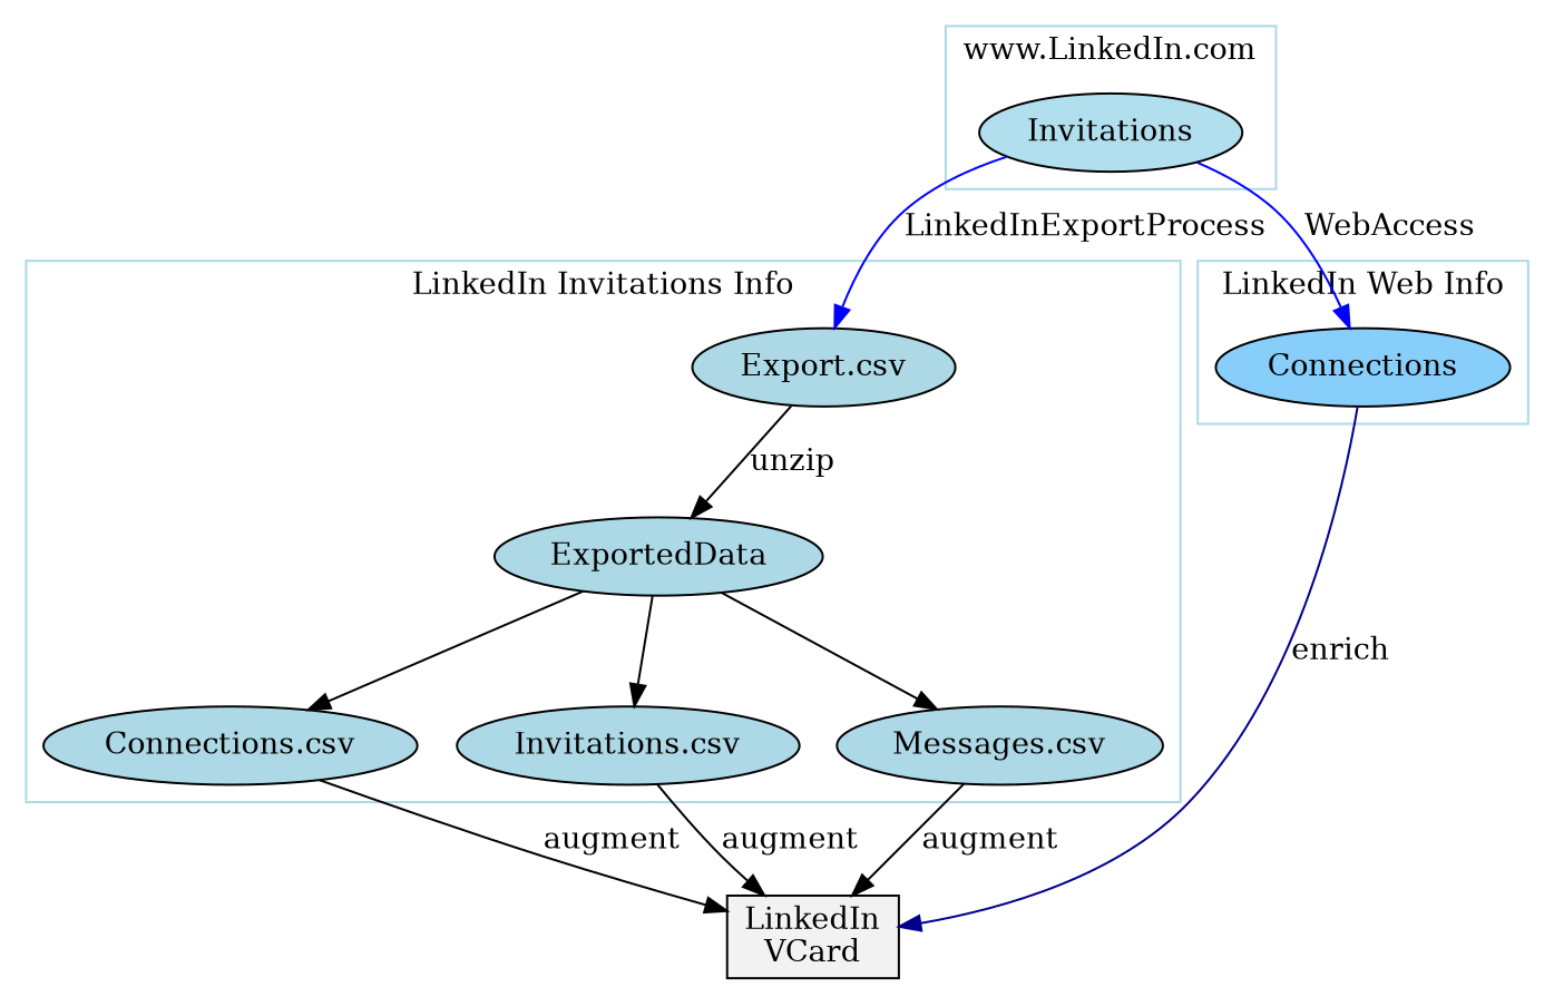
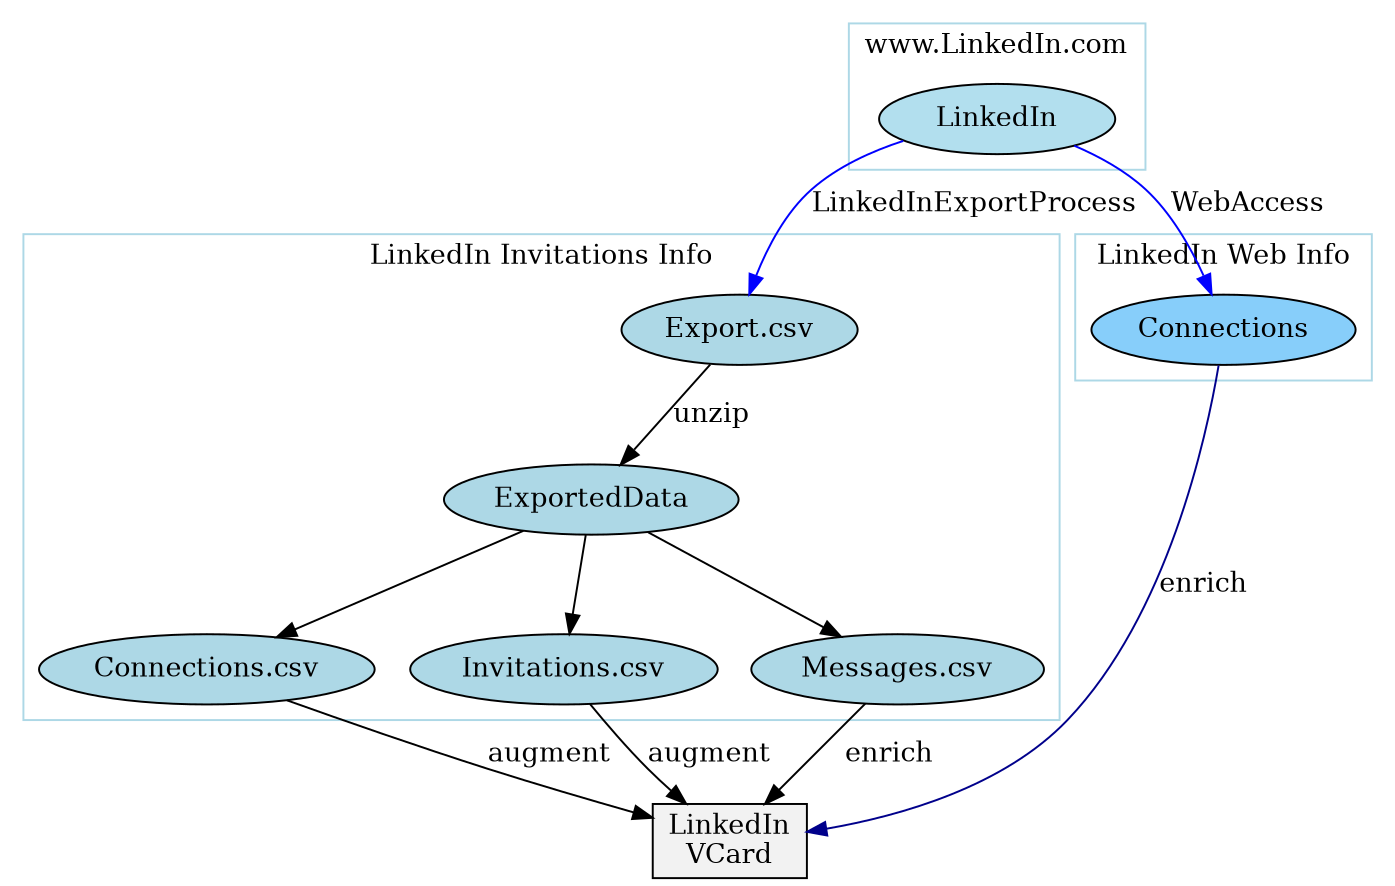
  digraph {
    node [fillcolor=lightblue style=filled]
    n1 [height=0.5 label="Export.csv" width=1.6429]
    ExportedData [height=0.5 width=2.0943]
    "Connections.csv" [height=0.5 width=2.3831]
    "Invitations.csv" [height=0.5 width=2.1845]
    "Messages.csv" [height=0.5 width=2.0762]
-   LinkedIn [fillcolor=lightblue2 height=0.5 width=1.4263 label=Invitations]
+   LinkedIn [fillcolor=lightblue2 height=0.5 width=1.4263]
    n7 [fillcolor=lightskyblue height=0.5 label=Connections width=1.8054]
    n8 [fillcolor=gray95 height=0.52778 label="LinkedIn\nVCard" shape=box width=1.0972]
    subgraph cluster_1 {
      color=lightblue
      label="LinkedIn Invitations Info"
      n1
      ExportedData
      "Connections.csv"
      "Invitations.csv"
      "Messages.csv"
    }
    subgraph cluster_2 {
      color=lightblue
      label="www.LinkedIn.com"
      LinkedIn
    }
    subgraph cluster_3 {
      color=lightblue
      label="LinkedIn Web Info"
      n7
    }
    n1 -> ExportedData [label=unzip]
    ExportedData -> "Connections.csv"
    ExportedData -> "Invitations.csv"
    ExportedData -> "Messages.csv"
    "Connections.csv" -> n8 [label=augment]
    "Invitations.csv" -> n8 [label=augment]
-   "Messages.csv" -> n8 [label=augment]
+   "Messages.csv" -> n8 [label=enrich]
    LinkedIn -> n1 [color=blue label=LinkedInExportProcess]
    LinkedIn -> n7 [color=blue label=WebAccess]
    n7 -> n8 [color=darkblue label=enrich]
  }
